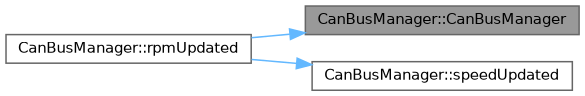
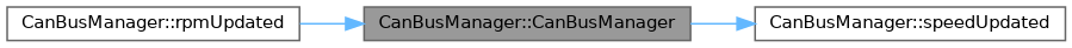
  digraph {
    rankdir=LR
    node [color=grey40 fillcolor=white fontname=Helvetica fontsize=10 shape=box style=filled]
    edge [color=steelblue1 fontname=Helvetica fontsize=10 labelfontname=Helvetica labelfontsize=10 style=solid]
    n1 [color=gray40 fillcolor=grey60 fontcolor=black height=0.2 label="CanBusManager::CanBusManager" width=0.4]
    n2 [height=0.2 label="CanBusManager::speedUpdated" width=0.4]
    n3 [height=0.2 label="CanBusManager::rpmUpdated" width=0.4]
-   n3 -> n2
+   n1 -> n2
    n3 -> n1
  }
